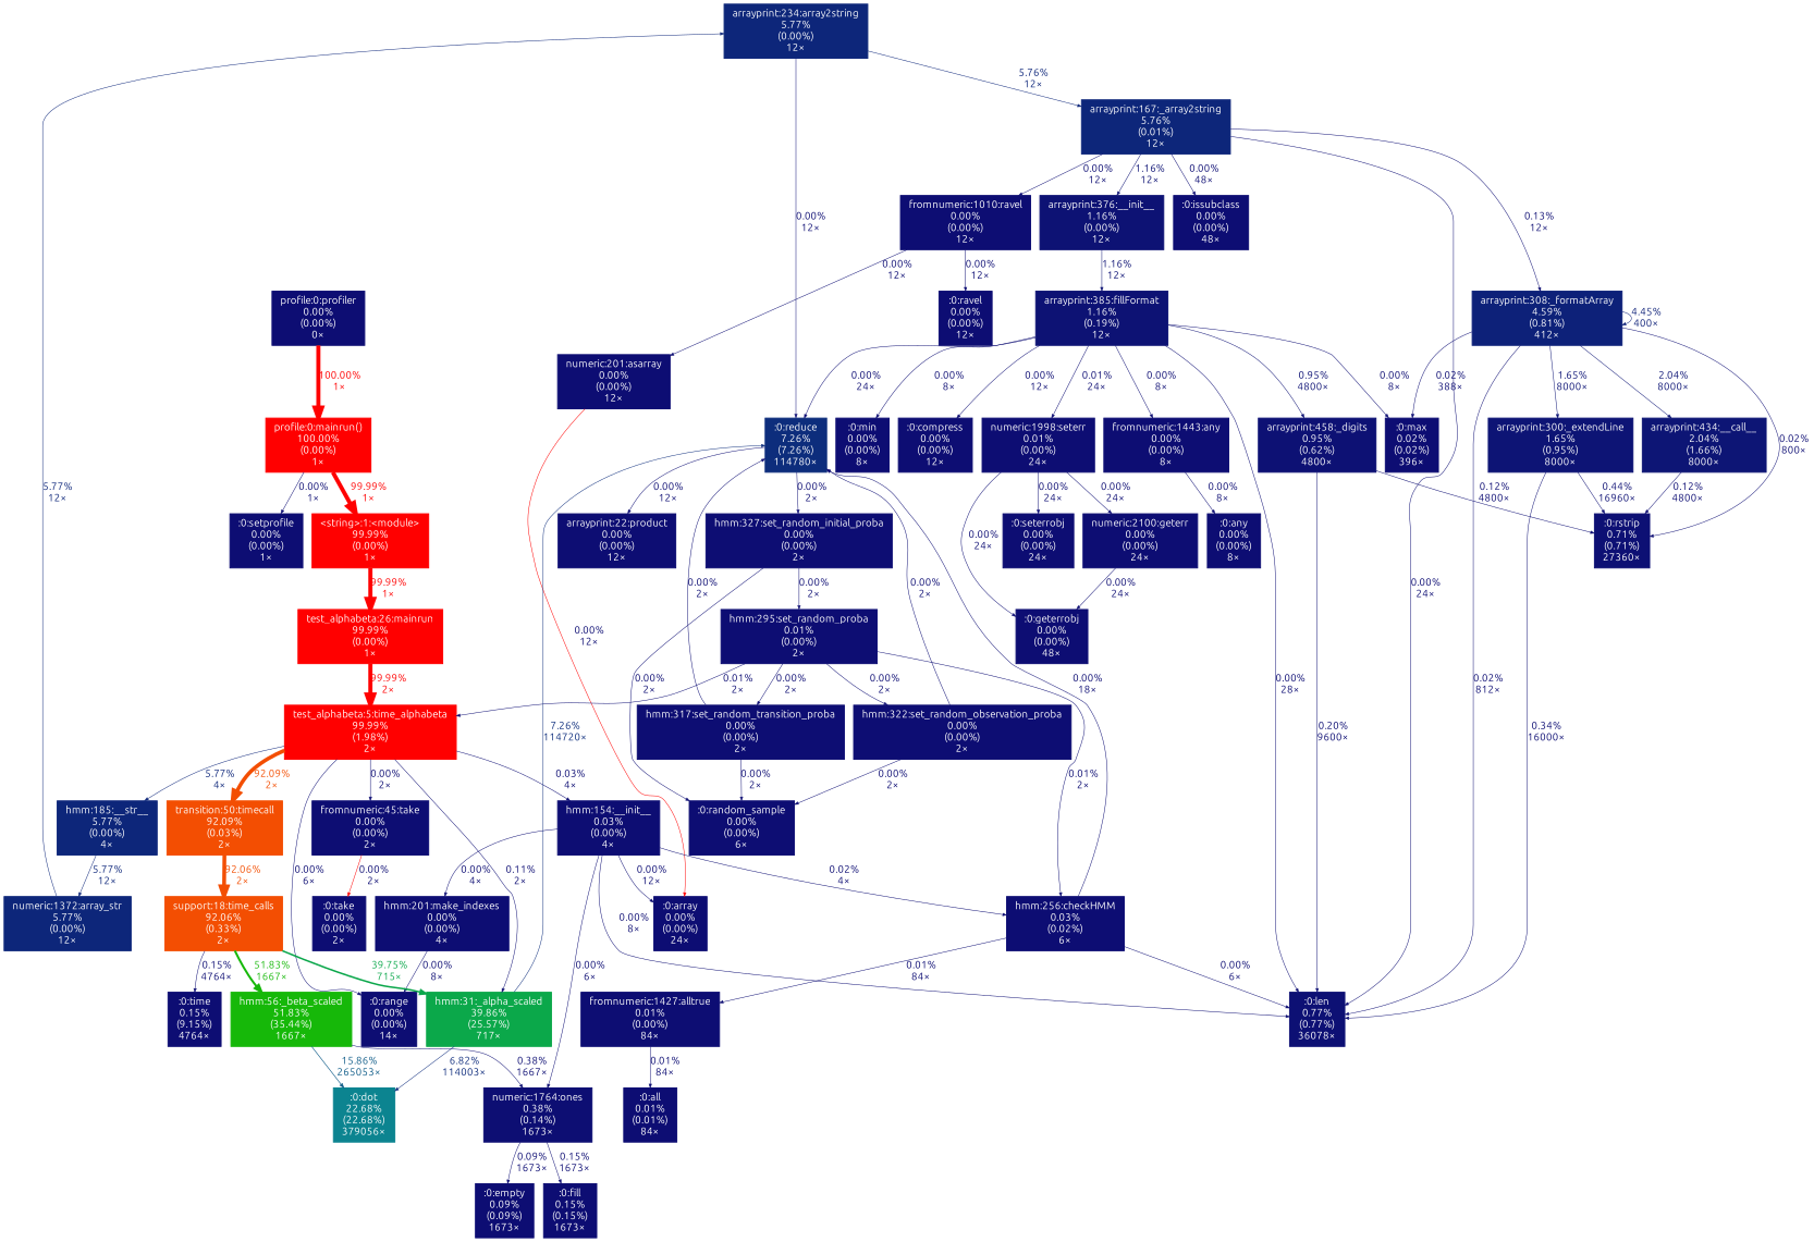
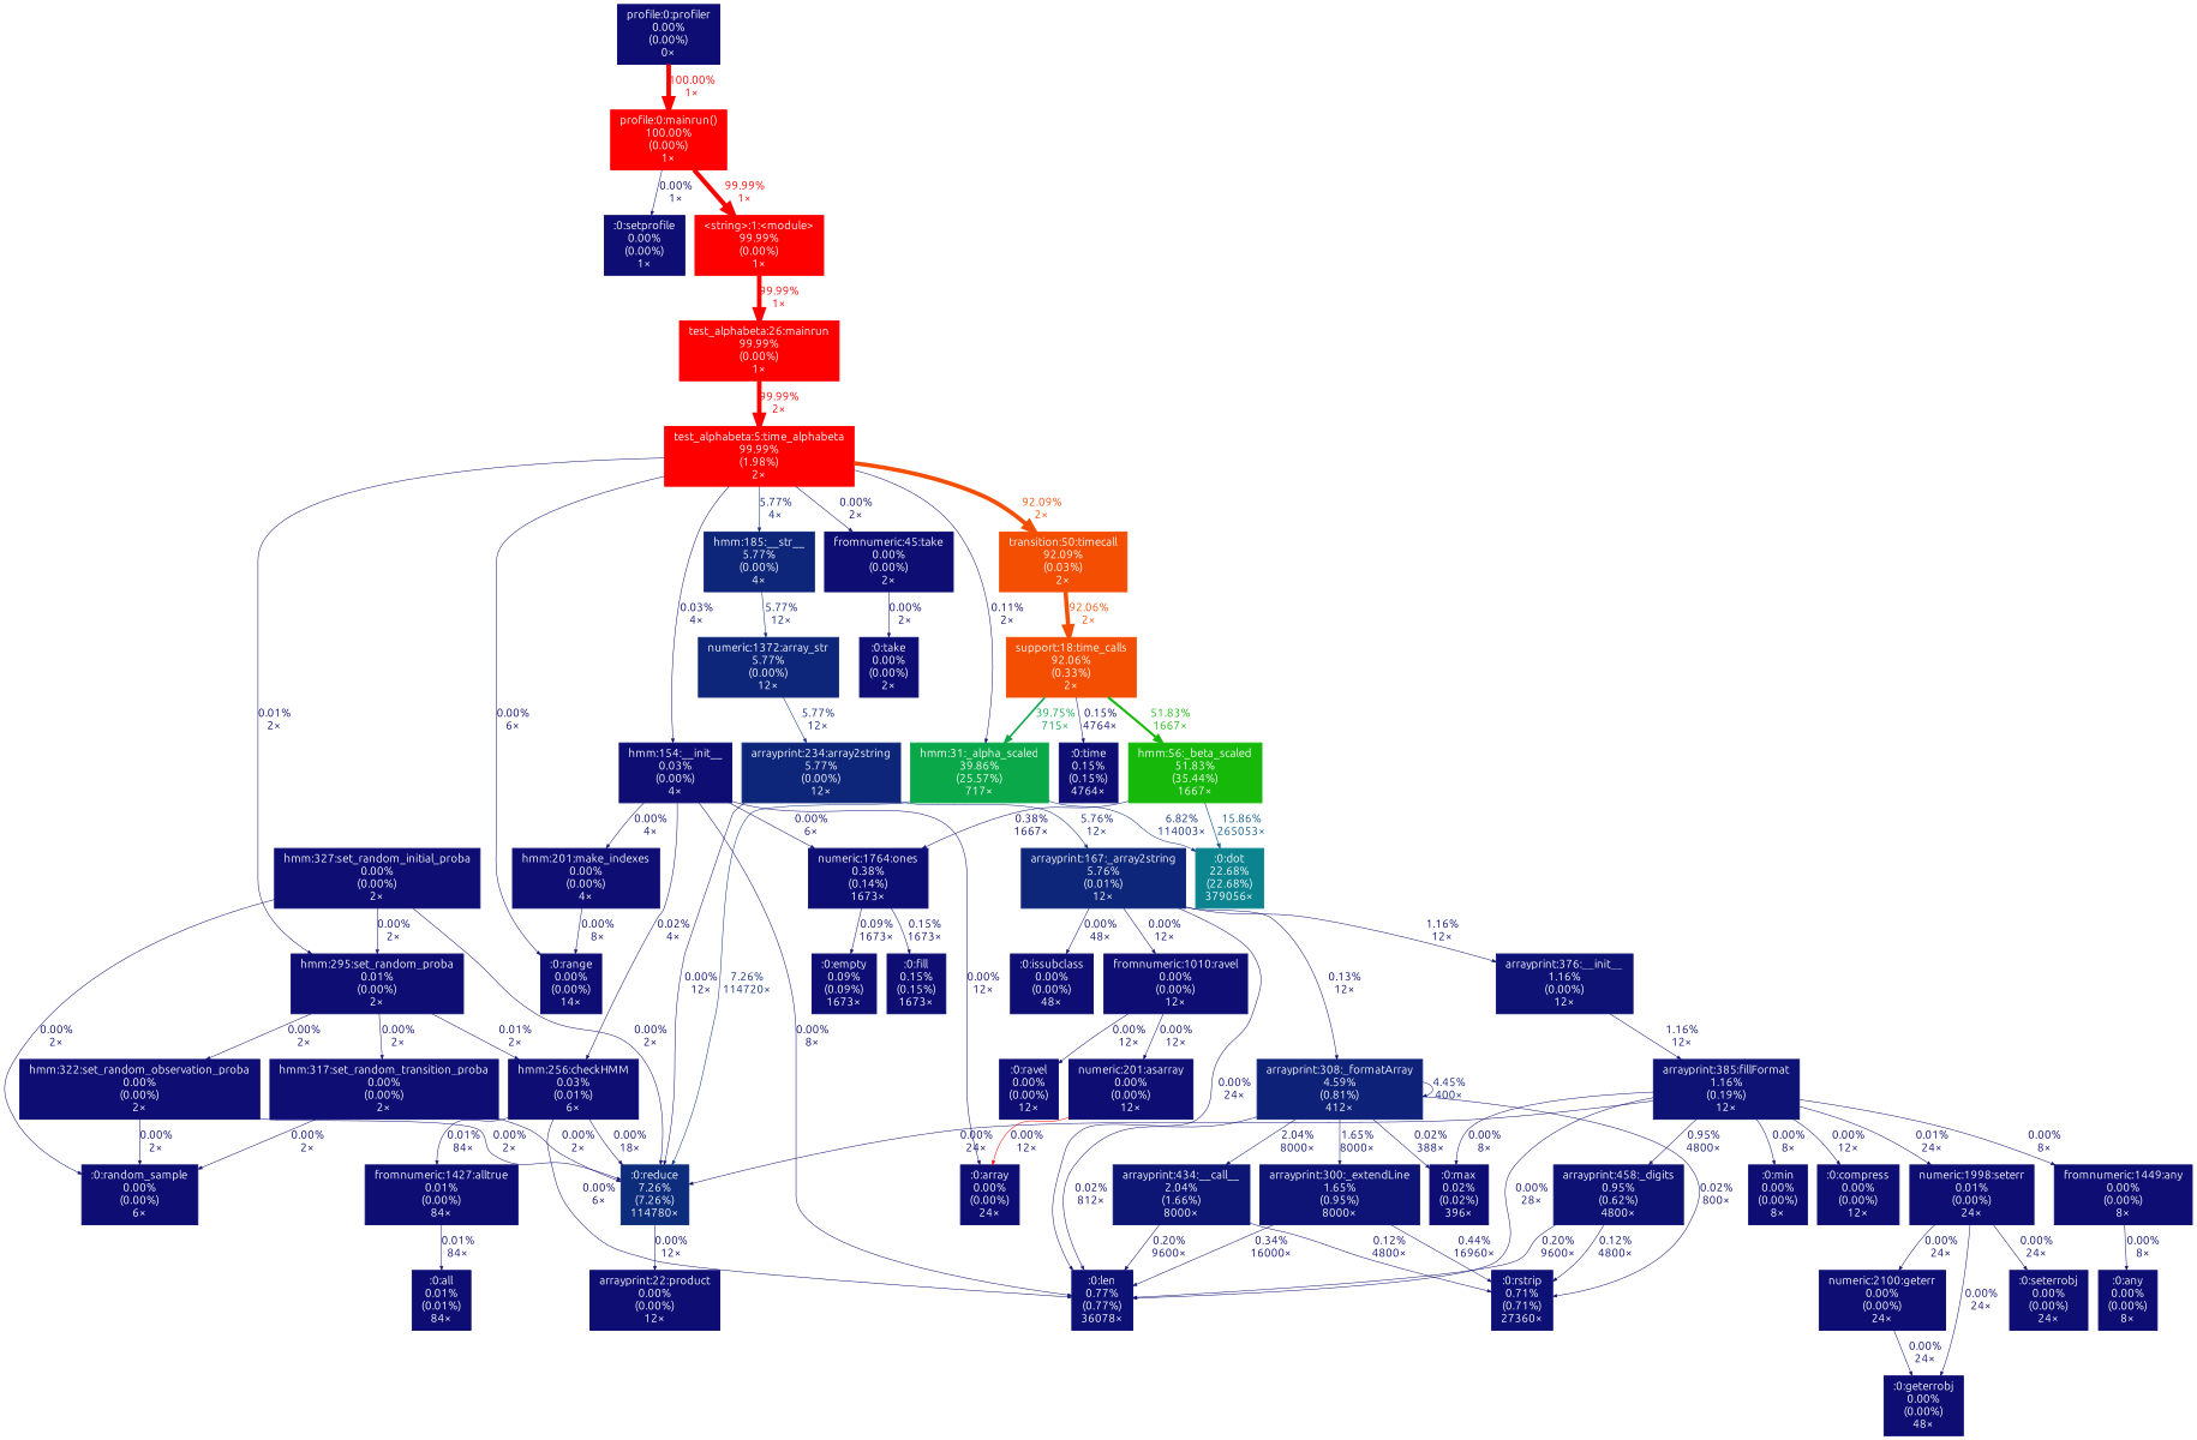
  digraph {
    fontname=Ubuntu
    nodesep=0.125
    ranksep=0.25
    node [color="#0d0d73" fontcolor="#ffffff" fontname=Ubuntu fontsize=10.00 shape=box style=filled]
    edge [arrowsize=0.35 color="#0d0d73" fontcolor="#0d0d73" fontname=Ubuntu fontsize=10.00 labeldistance=0.50 penwidth=0.50]
    n1 [color="#0d267a" height=0 label="arrayprint:234:array2string\n5.77%\n(0.00%)\n12×" width=0]
    n2 [color="#0d2d7c" height=0 label=":0:reduce\n7.26%\n(7.26%)\n114780×" width=0]
    n3 [color="#0d267a" height=0 label="arrayprint:167:_array2string\n5.76%\n(0.01%)\n12×" width=0]
    n4 [height=0 label="arrayprint:22:product\n0.00%\n(0.00%)\n12×" width=0]
    n5 [color="#0d1074" height=0 label=":0:len\n0.77%\n(0.77%)\n36078×" width=0]
    n6 [color="#0d1274" height=0 label="arrayprint:376:__init__\n1.16%\n(0.00%)\n12×" width=0]
    n7 [height=0 label=":0:issubclass\n0.00%\n(0.00%)\n48×" width=0]
    n8 [color="#0d2179" height=0 label="arrayprint:308:_formatArray\n4.59%\n(0.81%)\n412×" width=0]
    n9 [height=0 label="fromnumeric:1010:ravel\n0.00%\n(0.00%)\n12×" width=0]
    n10 [color="#0d1274" height=0 label="arrayprint:385:fillFormat\n1.16%\n(0.19%)\n12×" width=0]
    n11 [height=0 label=":0:max\n0.02%\n(0.02%)\n396×" width=0]
    n12 [color="#0d1074" height=0 label=":0:rstrip\n0.71%\n(0.71%)\n27360×" width=0]
    n13 [color="#0d1475" height=0 label="arrayprint:300:_extendLine\n1.65%\n(0.95%)\n8000×" width=0]
    n14 [color="#0d1575" height=0 label="arrayprint:434:__call__\n2.04%\n(1.66%)\n8000×" width=0]
    n15 [height=0 label="numeric:201:asarray\n0.00%\n(0.00%)\n12×" width=0]
    n16 [height=0 label=":0:ravel\n0.00%\n(0.00%)\n12×" width=0]
    n17 [color="#0d267a" height=0 label="numeric:1372:array_str\n5.77%\n(0.00%)\n12×" width=0]
    n18 [height=0 label="hmm:327:set_random_initial_proba\n0.00%\n(0.00%)\n2×" width=0]
    n19 [height=0 label=":0:random_sample\n0.00%\n(0.00%)\n6×" width=0]
    n20 [height=0 label="hmm:295:set_random_proba\n0.01%\n(0.00%)\n2×" width=0]
-   n21 [height=0 label="hmm:256:checkHMM\n0.03%\n(0.02%)\n6×" width=0]
+   n21 [height=0 label="hmm:256:checkHMM\n0.03%\n(0.01%)\n6×" width=0]
    n22 [height=0 label="hmm:317:set_random_transition_proba\n0.00%\n(0.00%)\n2×" width=0]
    n23 [height=0 label="hmm:322:set_random_observation_proba\n0.00%\n(0.00%)\n2×" width=0]
    n24 [height=0 label="fromnumeric:1427:alltrue\n0.01%\n(0.00%)\n84×" width=0]
    n25 [height=0 label=":0:all\n0.01%\n(0.01%)\n84×" width=0]
    n26 [color="#0d1174" height=0 label="arrayprint:458:_digits\n0.95%\n(0.62%)\n4800×" width=0]
    n27 [height=0 label=":0:min\n0.00%\n(0.00%)\n8×" width=0]
    n28 [height=0 label="numeric:1998:seterr\n0.01%\n(0.00%)\n24×" width=0]
    n29 [height=0 label=":0:compress\n0.00%\n(0.00%)\n12×" width=0]
-   n30 [height=0 label="fromnumeric:1443:any\n0.00%\n(0.00%)\n8×" width=0]
+   n30 [height=0 label="fromnumeric:1449:any\n0.00%\n(0.00%)\n8×" width=0]
    n31 [height=0 label=":0:geterrobj\n0.00%\n(0.00%)\n48×" width=0]
    n32 [height=0 label=":0:seterrobj\n0.00%\n(0.00%)\n24×" width=0]
    n33 [height=0 label="numeric:2100:geterr\n0.00%\n(0.00%)\n24×" width=0]
    n34 [height=0 label=":0:any\n0.00%\n(0.00%)\n8×" width=0]
    n35 [height=0 label=":0:array\n0.00%\n(0.00%)\n24×" width=0]
    n36 [height=0 label="hmm:154:__init__\n0.03%\n(0.00%)\n4×" width=0]
    n37 [color="#0d0e73" height=0 label="numeric:1764:ones\n0.38%\n(0.14%)\n1673×" width=0]
    n38 [height=0 label="hmm:201:make_indexes\n0.00%\n(0.00%)\n4×" width=0]
    n39 [height=0 label=":0:empty\n0.09%\n(0.09%)\n1673×" width=0]
    n40 [height=0 label=":0:fill\n0.15%\n(0.15%)\n1673×" width=0]
    n41 [height=0 label=":0:range\n0.00%\n(0.00%)\n14×" width=0]
    n42 [color="#0d267a" height=0 label="hmm:185:__str__\n5.77%\n(0.00%)\n4×" width=0]
    n43 [color="#ff0000" height=0 label="test_alphabeta:5:time_alphabeta\n99.99%\n(1.98%)\n2×" width=0]
    n44 [height=0 label="fromnumeric:45:take\n0.00%\n(0.00%)\n2×" width=0]
    n45 [color="#f34e02" height=0 label="transition:50:timecall\n92.09%\n(0.03%)\n2×" width=0]
    n46 [color="#0ba84a" height=0 label="hmm:31:_alpha_scaled\n39.86%\n(25.57%)\n717×" width=0]
    n47 [height=0 label=":0:take\n0.00%\n(0.00%)\n2×" width=0]
    n48 [color="#f34e02" height=0 label="support:18:time_calls\n92.06%\n(0.33%)\n2×" width=0]
    n49 [color="#0c8490" height=0 label=":0:dot\n22.68%\n(22.68%)\n379056×" width=0]
    n50 [color="#16b809" height=0 label="hmm:56:_beta_scaled\n51.83%\n(35.44%)\n1667×" width=0]
-   n51 [height=0 label=":0:time\n0.15%\n(9.15%)\n4764×" width=0]
+   n51 [height=0 label=":0:time\n0.15%\n(0.15%)\n4764×" width=0]
    n52 [height=0 label=":0:setprofile\n0.00%\n(0.00%)\n1×" width=0]
    n53 [color="#ff0000" height=0 label="profile:0:mainrun()\n100.00%\n(0.00%)\n1×" width=0]
    n54 [color="#ff0000" height=0 label="<string>:1:<module>\n99.99%\n(0.00%)\n1×" width=0]
    n55 [color="#ff0000" height=0 label="test_alphabeta:26:mainrun\n99.99%\n(0.00%)\n1×" width=0]
    n56 [height=0 label="profile:0:profiler\n0.00%\n(0.00%)\n0×" width=0]
    n1 -> n2 [label="0.00%\n12×"]
    n1 -> n3 [color="#0d267a" fontcolor="#0d267a" label="5.76%\n12×"]
    n2 -> n4 [label="0.00%\n12×"]
    n3 -> n5 [label="0.00%\n24×"]
    n3 -> n6 [color="#0d1274" fontcolor="#0d1274" label="1.16%\n12×"]
    n3 -> n7 [label="0.00%\n48×"]
    n3 -> n8 [label="0.13%\n12×"]
    n3 -> n9 [label="0.00%\n12×"]
    n6 -> n10 [color="#0d1274" fontcolor="#0d1274" label="1.16%\n12×"]
    n8 -> n5 [label="0.02%\n812×"]
    n8 -> n8 [color="#0d2078" fontcolor="#0d2078" label="4.45%\n400×"]
    n8 -> n11 [label="0.02%\n388×"]
    n8 -> n12 [label="0.02%\n800×"]
    n8 -> n13 [color="#0d1475" fontcolor="#0d1475" label="1.65%\n8000×"]
    n8 -> n14 [color="#0d1575" fontcolor="#0d1575" label="2.04%\n8000×"]
    n9 -> n15 [label="0.00%\n12×"]
    n9 -> n16 [label="0.00%\n12×"]
    n10 -> n2 [label="0.00%\n24×"]
    n10 -> n5 [label="0.00%\n28×"]
    n10 -> n11 [label="0.00%\n8×"]
    n10 -> n26 [color="#0d1174" fontcolor="#0d1174" label="0.95%\n4800×"]
    n10 -> n27 [label="0.00%\n8×"]
    n10 -> n28 [label="0.01%\n24×"]
    n10 -> n29 [label="0.00%\n12×"]
    n10 -> n30 [label="0.00%\n8×"]
    n13 -> n5 [color="#0d0e73" fontcolor="#0d0e73" label="0.34%\n16000×"]
    n13 -> n12 [color="#0d0f73" fontcolor="#0d0f73" label="0.44%\n16960×"]
+   n14 -> n5 [color="#0d0e73" fontcolor="#0d0e73" label="0.20%\n9600×"]
    n14 -> n12 [label="0.12%\n4800×"]
    n15 -> n35 [color="#ff0000" label="0.00%\n12×"]
    n17 -> n1 [color="#0d267a" fontcolor="#0d267a" label="5.77%\n12×"]
-   n2 -> n18 [label="0.00%\n2×"]
+   n18 -> n2 [label="0.00%\n2×"]
    n18 -> n19 [label="0.00%\n2×"]
    n18 -> n20 [label="0.00%\n2×"]
    n20 -> n21 [label="0.01%\n2×"]
    n20 -> n22 [label="0.00%\n2×"]
    n20 -> n23 [label="0.00%\n2×"]
    n21 -> n2 [label="0.00%\n18×"]
    n21 -> n5 [label="0.00%\n6×"]
    n21 -> n24 [label="0.01%\n84×"]
    n22 -> n2 [label="0.00%\n2×"]
    n22 -> n19 [label="0.00%\n2×"]
    n23 -> n2 [label="0.00%\n2×"]
    n23 -> n19 [label="0.00%\n2×"]
    n24 -> n25 [label="0.01%\n84×"]
    n26 -> n5 [color="#0d0e73" fontcolor="#0d0e73" label="0.20%\n9600×"]
    n26 -> n12 [label="0.12%\n4800×"]
    n28 -> n31 [label="0.00%\n24×"]
    n28 -> n32 [label="0.00%\n24×"]
    n28 -> n33 [label="0.00%\n24×"]
    n30 -> n34 [label="0.00%\n8×"]
    n33 -> n31 [label="0.00%\n24×"]
    n36 -> n5 [label="0.00%\n8×"]
    n36 -> n21 [label="0.02%\n4×"]
    n36 -> n35 [label="0.00%\n12×"]
    n36 -> n37 [label="0.00%\n6×"]
    n36 -> n38 [label="0.00%\n4×"]
    n37 -> n39 [label="0.09%\n1673×"]
    n37 -> n40 [label="0.15%\n1673×"]
    n38 -> n41 [label="0.00%\n8×"]
    n42 -> n17 [color="#0d267a" fontcolor="#0d267a" label="5.77%\n12×"]
-   n20 -> n43 [label="0.01%\n2×"]
+   n43 -> n20 [label="0.01%\n2×"]
    n43 -> n36 [label="0.03%\n4×"]
    n43 -> n41 [label="0.00%\n6×"]
    n43 -> n42 [color="#0d267a" fontcolor="#0d267a" label="5.77%\n4×"]
    n43 -> n44 [label="0.00%\n2×"]
    n43 -> n45 [arrowsize=0.96 color="#f34e02" fontcolor="#f34e02" label="92.09%\n2×" labeldistance=3.68 penwidth=3.68]
    n43 -> n46 [label="0.11%\n2×"]
-   n44 -> n47 [color="#ff0000" label="0.00%\n2×"]
+   n44 -> n47 [label="0.00%\n2×"]
    n45 -> n48 [arrowsize=0.96 color="#f34e02" fontcolor="#f34e02" label="92.06%\n2×" labeldistance=3.68 penwidth=3.68]
    n46 -> n2 [color="#0d2d7c" fontcolor="#0d2d7c" label="7.26%\n114720×"]
    n46 -> n49 [color="#0d2b7c" fontcolor="#0d2b7c" label="6.82%\n114003×"]
    n48 -> n46 [arrowsize=0.63 color="#0ba74b" fontcolor="#0ba74b" label="39.75%\n715×" labeldistance=1.59 penwidth=1.59]
    n48 -> n50 [arrowsize=0.72 color="#16b809" fontcolor="#16b809" label="51.83%\n1667×" labeldistance=2.07 penwidth=2.07]
    n48 -> n51 [label="0.15%\n4764×"]
    n50 -> n37 [color="#0d0e73" fontcolor="#0d0e73" label="0.38%\n1667×"]
    n50 -> n49 [arrowsize=0.40 color="#0c5a87" fontcolor="#0c5a87" label="15.86%\n265053×" labeldistance=0.63 penwidth=0.63]
    n53 -> n52 [label="0.00%\n1×"]
    n53 -> n54 [arrowsize=1.00 color="#ff0000" fontcolor="#ff0000" label="99.99%\n1×" labeldistance=4.00 penwidth=4.00]
    n54 -> n55 [arrowsize=1.00 color="#ff0000" fontcolor="#ff0000" label="99.99%\n1×" labeldistance=4.00 penwidth=4.00]
    n55 -> n43 [arrowsize=1.00 color="#ff0000" fontcolor="#ff0000" label="99.99%\n2×" labeldistance=4.00 penwidth=4.00]
    n56 -> n53 [arrowsize=1.00 color="#ff0000" fontcolor="#ff0000" label="100.00%\n1×" labeldistance=4.00 penwidth=4.00]
  }
